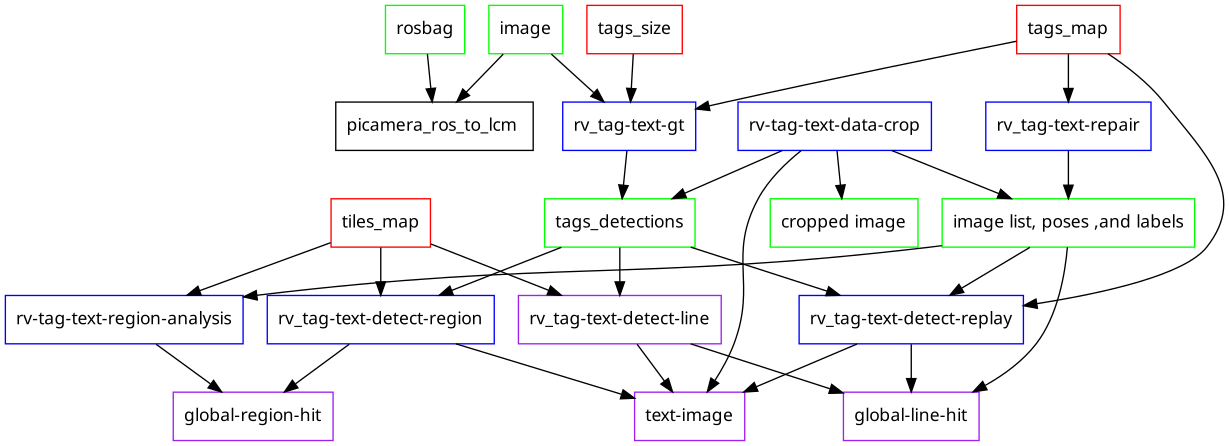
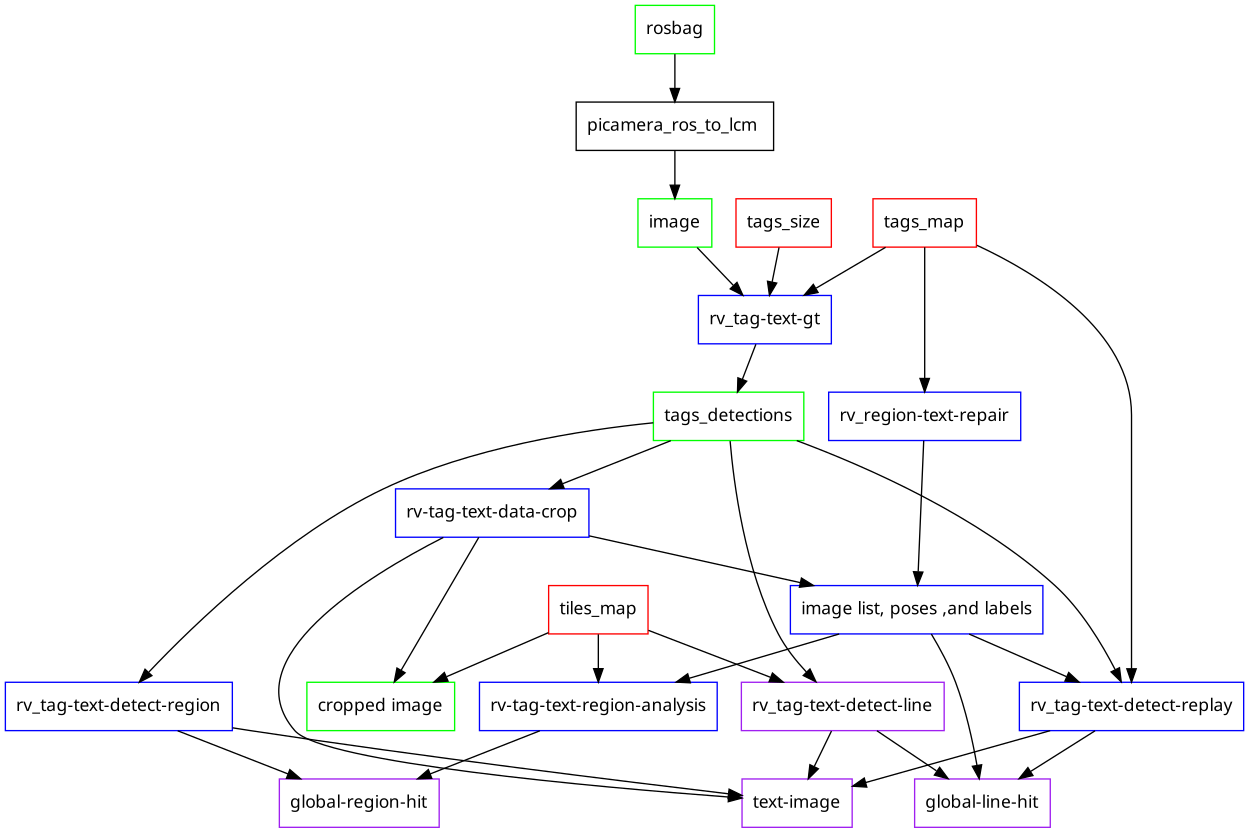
  digraph {
    node [color=blue fontname="Times new Roman" fontsize=13 shape=box]
    n1 [color=black label="picamera_ros_to_lcm "]
    n2 [color=green label=image]
    n3 [label="rv_tag-text-gt"]
    n4 [label="rv-tag-text-region-analysis"]
    n5 [color=purple label="global-region-hit"]
    n6 [label="rv-tag-text-data-crop"]
-   n7 [color=green label="image list, poses ,and labels"]
+   n7 [label="image list, poses ,and labels"]
    n8 [color=green label="cropped image"]
    n9 [color=purple label="text-image"]
    n10 [color=purple label="global-line-hit"]
    n11 [label="rv_tag-text-detect-replay"]
    n12 [color=green label=tags_detections]
    n13 [color=purple label="rv_tag-text-detect-line"]
    n14 [label="rv_tag-text-detect-region"]
-   n15 [label="rv_tag-text-repair"]
+   n15 [label="rv_region-text-repair"]
    n16 [color=green label=rosbag]
    n17 [color=red label=tags_map]
    n18 [color=red label=tags_size]
    n19 [color=red label=tiles_map]
-   n2 -> n1
+   n1 -> n2
    n2 -> n3
    n3 -> n12
    n4 -> n5
    n6 -> n7
    n6 -> n8
    n6 -> n9
    n7 -> n4
    n7 -> n10
    n7 -> n11
    n11 -> n9
    n11 -> n10
-   n6 -> n12
+   n12 -> n6
    n12 -> n11
    n12 -> n13
    n12 -> n14
    n13 -> n9
    n13 -> n10
    n14 -> n5
    n14 -> n9
    n15 -> n7
    n16 -> n1
    n17 -> n3
    n17 -> n11
    n17 -> n15
    n18 -> n3
    n19 -> n4
    n19 -> n13
-   n19 -> n14
+   n19 -> n8
  }
